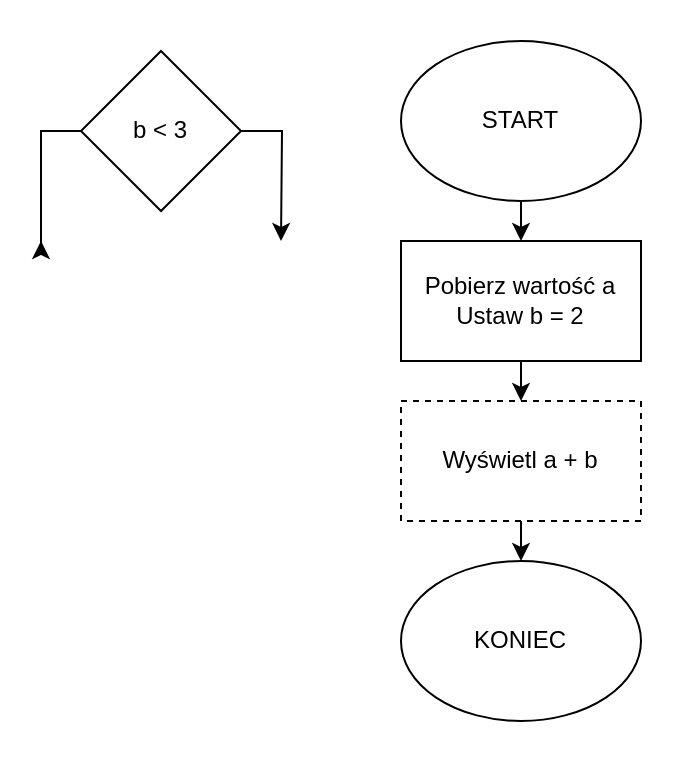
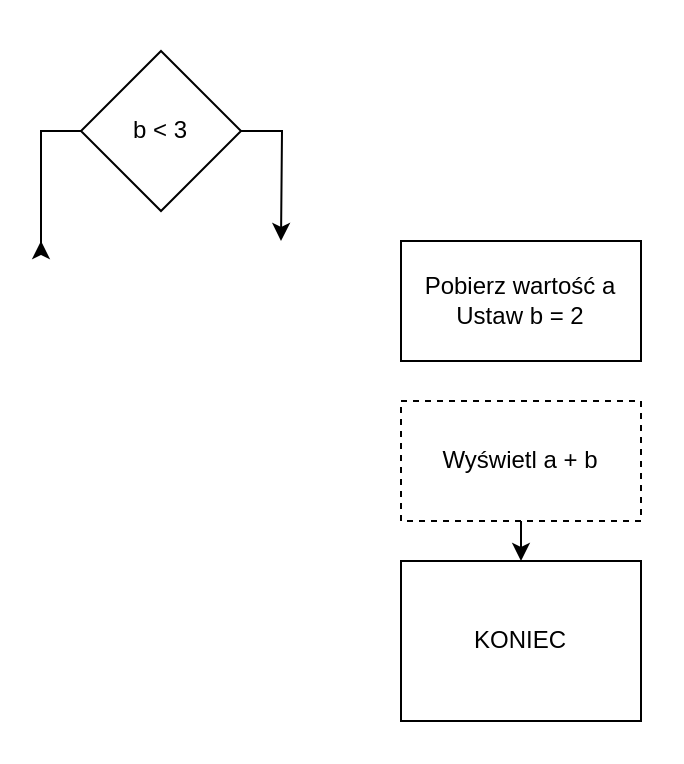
  <mxCell id="0" />
  <mxCell id="1" parent="0" />
- <mxCell id="2" style="edgeStyle=orthogonalEdgeStyle;rounded=0;orthogonalLoop=1;jettySize=auto;html=1;exitX=0.5;exitY=1;exitDx=0;exitDy=0;entryX=0.5;entryY=0;entryDx=0;entryDy=0;" edge="1" parent="1" source="3" target="5"><mxGeometry relative="1" as="geometry" /></mxCell>
- <mxCell id="3" value="START" style="ellipse;whiteSpace=wrap;html=1;" vertex="1" parent="1"><mxGeometry x="200" y="20" width="120" height="80" as="geometry" /></mxCell>
- <mxCell id="4" style="edgeStyle=orthogonalEdgeStyle;rounded=0;orthogonalLoop=1;jettySize=auto;html=1;exitX=0.5;exitY=1;exitDx=0;exitDy=0;entryX=0.5;entryY=0;entryDx=0;entryDy=0;" edge="1" parent="1" source="5" target="7"><mxGeometry relative="1" as="geometry" /></mxCell>
  <mxCell id="5" value="Pobierz wartość a&lt;br&gt;Ustaw b = 2" style="rounded=0;whiteSpace=wrap;html=1;" vertex="1" parent="1"><mxGeometry x="200" y="120" width="120" height="60" as="geometry" /></mxCell>
  <mxCell id="6" style="edgeStyle=orthogonalEdgeStyle;rounded=0;orthogonalLoop=1;jettySize=auto;html=1;exitX=0.5;exitY=1;exitDx=0;exitDy=0;entryX=0.5;entryY=0;entryDx=0;entryDy=0;" edge="1" parent="1" source="7" target="8"><mxGeometry relative="1" as="geometry" /></mxCell>
  <mxCell id="7" value="Wyświetl a + b" style="rounded=0;whiteSpace=wrap;html=1;dashed=1;" vertex="1" parent="1"><mxGeometry x="200" y="200" width="120" height="60" as="geometry" /></mxCell>
- <mxCell id="8" value="KONIEC" style="ellipse;whiteSpace=wrap;html=1;" vertex="1" parent="1"><mxGeometry x="200" y="280" width="120" height="80" as="geometry" /></mxCell>
+ <mxCell id="8" value="KONIEC" style="whiteSpace=wrap;html=1;rounded=0;" vertex="1" parent="1"><mxGeometry x="200" y="280" width="120" height="80" as="geometry" /></mxCell>
  <mxCell id="9" style="edgeStyle=orthogonalEdgeStyle;rounded=0;orthogonalLoop=1;jettySize=auto;html=1;" edge="1" parent="1" source="11"><mxGeometry relative="1" as="geometry"><mxPoint x="140" y="120" as="targetPoint" /></mxGeometry></mxCell>
  <mxCell id="10" style="edgeStyle=orthogonalEdgeStyle;rounded=0;orthogonalLoop=1;jettySize=auto;html=1;exitX=0;exitY=0.5;exitDx=0;exitDy=0;" edge="1" parent="1" source="11"><mxGeometry relative="1" as="geometry"><mxPoint x="20" y="120" as="targetPoint" /></mxGeometry></mxCell>
  <mxCell id="11" value="b &amp;lt; 3" style="rhombus;whiteSpace=wrap;html=1;" vertex="1" parent="1"><mxGeometry x="40" y="25" width="80" height="80" as="geometry" /></mxCell>
